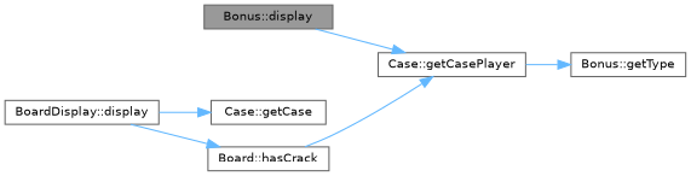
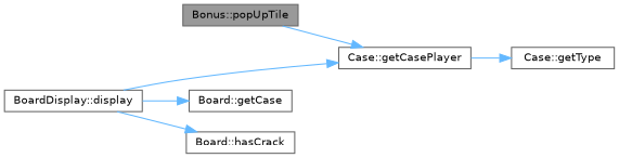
  digraph {
    rankdir=LR
    node [color=grey40 fillcolor=white fontname=Helvetica fontsize=10 shape=box style=filled]
    edge [color=steelblue1 fontname=Helvetica fontsize=10 labelfontname=Helvetica labelfontsize=10 style=solid]
-   n1 [color=gray40 fillcolor=grey60 fontcolor=black height=0.2 label="Bonus::display" width=0.4]
+   n1 [color=gray40 fillcolor=grey60 fontcolor=black height=0.2 label="Bonus::popUpTile" width=0.4]
    n2 [height=0.2 label="Case::getCasePlayer" width=0.4]
    n3 [height=0.2 label="BoardDisplay::display" width=0.4]
-   n4 [height=0.2 label="Case::getCase" width=0.4]
+   n4 [height=0.2 label="Board::getCase" width=0.4]
    n5 [height=0.2 label="Board::hasCrack" width=0.4]
-   n6 [height=0.2 label="Bonus::getType" width=0.4]
+   n6 [height=0.2 label="Case::getType" width=0.4]
    n1 -> n2
    n2 -> n6
-   n5 -> n2
+   n3 -> n2
    n3 -> n4
    n3 -> n5
  }
